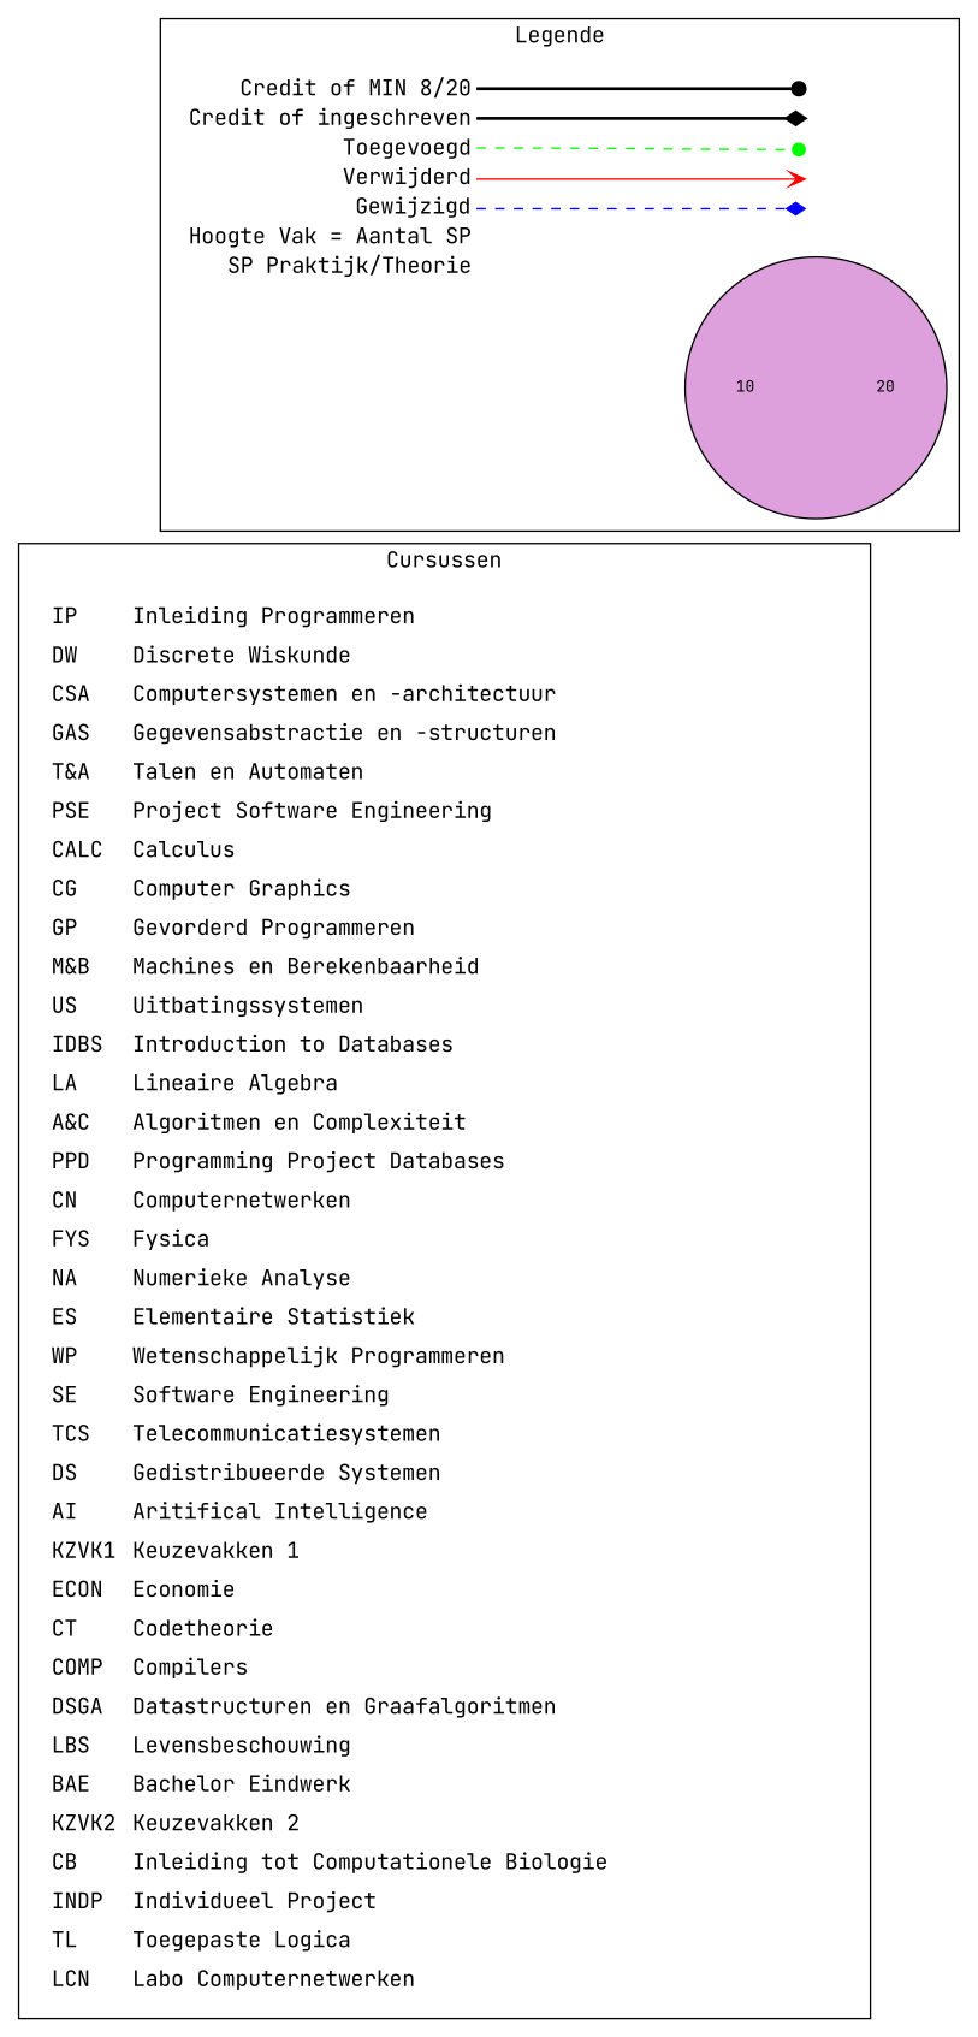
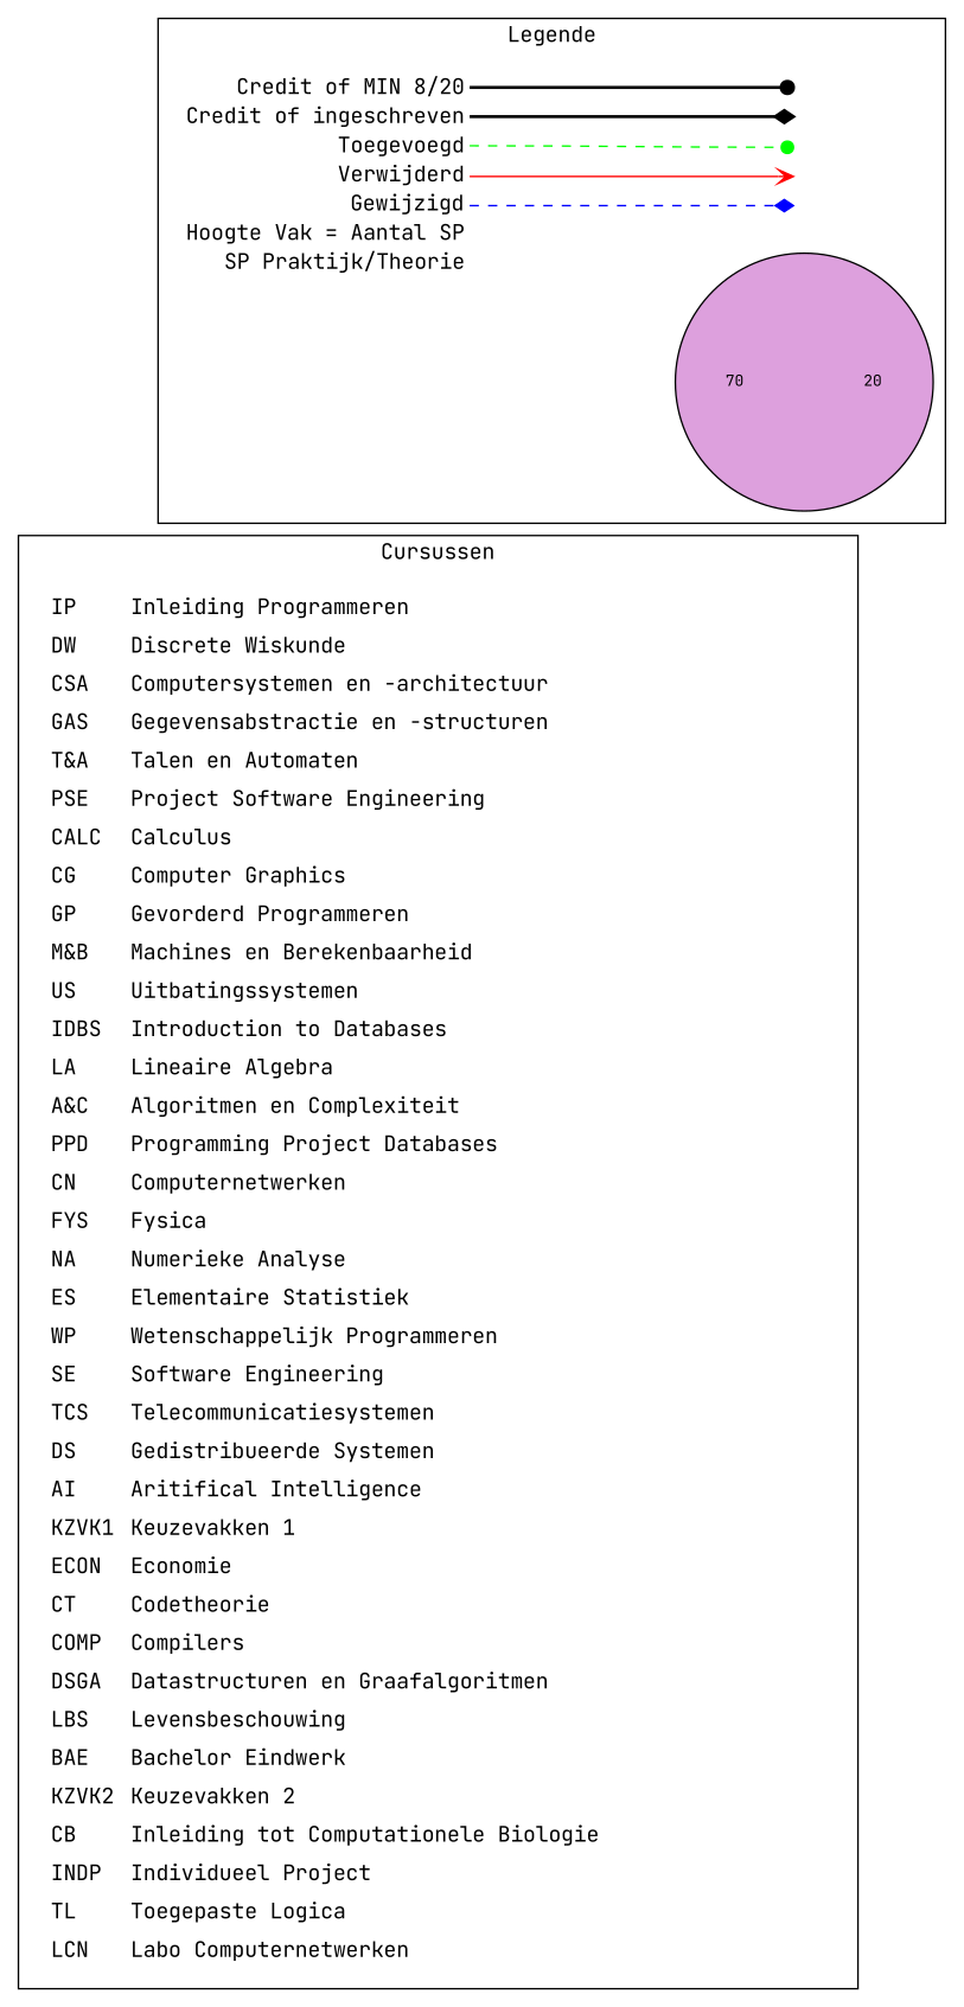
  digraph {
    rankdir=LR
    fontname="JetBrains Mono"
    node [shape=plaintext fontname="JetBrains Mono"]
    edge [headport="i1:w" style=invis tailport="i1:e" fontname="JetBrains Mono"]
    n1 [label=<<table border="0" cellpadding="5" cellspacing="0" cellborder="0">       <tr><td align="left" port="i1">IP</td><td align="left">Inleiding Programmeren</td></tr>       <tr><td align="left" port="i1">DW</td><td align="left">Discrete Wiskunde</td></tr>       <tr><td align="left" port="i1">CSA</td><td align="left">Computersystemen en -architectuur</td></tr>       <tr><td align="left" port="i1">GAS</td><td align="left">Gegevensabstractie en -structuren</td></tr>       <tr><td align="left" port="i1">T&amp;A</td><td align="left">Talen en Automaten</td></tr>       <tr><td align="left" port="i1">PSE</td><td align="left">Project Software Engineering</td></tr>       <tr><td align="left" port="i1">CALC</td><td align="left">Calculus</td></tr>       <tr><td align="left" port="i1">CG</td><td align="left">Computer Graphics</td></tr>       <tr><td align="left" port="i1">GP</td><td align="left">Gevorderd Programmeren</td></tr>       <tr><td align="left" port="i1">M&amp;B</td><td align="left">Machines en Berekenbaarheid</td></tr>       <tr><td align="left" port="i1">US</td><td align="left">Uitbatingssystemen</td></tr>       <tr><td align="left" port="i1">IDBS</td><td align="left">Introduction to Databases</td></tr>       <tr><td align="left" port="i1">LA</td><td align="left">Lineaire Algebra</td></tr>       <tr><td align="left" port="i1">A&amp;C</td><td align="left">Algoritmen en Complexiteit</td></tr>       <tr><td align="left" port="i1">PPD</td><td align="left">Programming Project Databases</td></tr>       <tr><td align="left" port="i1">CN</td><td align="left">Computernetwerken</td></tr>       <tr><td align="left" port="i1">FYS</td><td align="left">Fysica</td></tr>       <tr><td align="left" port="i1">NA</td><td align="left">Numerieke Analyse</td></tr>       <tr><td align="left" port="i1">ES</td><td align="left">Elementaire Statistiek</td></tr>       <tr><td align="left" port="i1">WP</td><td align="left">Wetenschappelijk Programmeren</td></tr>       <tr><td align="left" port="i1">SE</td><td align="left">Software Engineering</td></tr>       <tr><td align="left" port="i1">TCS</td><td align="left">Telecommunicatiesystemen</td></tr>       <tr><td align="left" port="i1">DS</td><td align="left">Gedistribueerde Systemen</td></tr>       <tr><td align="left" port="i1">AI</td><td align="left">Aritifical Intelligence</td></tr>       <tr><td align="left" port="i1">KZVK1</td><td align="left">Keuzevakken 1</td></tr>       <tr><td align="left" port="i1">ECON</td><td align="left">Economie</td></tr>       <tr><td align="left" port="i1">CT</td><td align="left">Codetheorie</td></tr>       <tr><td align="left" port="i1">COMP</td><td align="left">Compilers</td></tr>       <tr><td align="left" port="i1">DSGA</td><td align="left">Datastructuren en Graafalgoritmen</td></tr>       <tr><td align="left" port="i1">LBS</td><td align="left">Levensbeschouwing</td></tr>       <tr><td align="left" port="i1">BAE</td><td align="left">Bachelor Eindwerk</td></tr>       <tr><td align="left" port="i1">KZVK2</td><td align="left">Keuzevakken 2</td></tr>       <tr><td align="left" port="i1">CB</td><td align="left">Inleiding tot Computationele Biologie</td></tr>       <tr><td align="left" port="i1">INDP</td><td align="left">Individueel Project</td></tr>       <tr><td align="left" port="i1">TL</td><td align="left">Toegepaste Logica</td></tr>       <tr><td align="left" port="i1">LCN</td><td align="left">Labo Computernetwerken</td></tr>       </table>>]
    n2 [label=<<table border="0" cellpadding="2" cellspacing="0" cellborder="0">       <tr><td port="i1">&nbsp;</td></tr>       <tr><td port="i2">&nbsp;</td></tr>       <tr><td port="i3">&nbsp;</td></tr>       <tr><td port="i4">&nbsp;</td></tr>       <tr><td port="i5">&nbsp;</td></tr>       </table>>]
    n3 [label=<<table border="0" cellpadding="2" cellspacing="0" cellborder="0">       <tr><td align="right" port="i1">Credit of MIN 8/20</td></tr>       <tr><td align="right" port="i2">Credit of ingeschreven</td></tr>       <tr><td align="right" port="i3">Toegevoegd</td></tr>       <tr><td align="right" port="i4">Verwijderd</td></tr>       <tr><td align="right" port="i5">Gewijzigd</td></tr>       <tr><td align="right" port="i6">Hoogte Vak = Aantal SP</td></tr>       <tr><td align="right" port="i7">SP Praktijk/Theorie</td></tr>       </table>>]
    n4 [label=<<table border="0" cellpadding="2" cellspacing="0" cellborder="0">       <tr><td port="i1">&nbsp;</td></tr>       <tr><td port="i2">&nbsp;</td></tr>       <tr><td port="i3">&nbsp;</td></tr>       <tr><td port="i4">&nbsp;</td></tr>       <tr><td port="i5">&nbsp;</td></tr>       </table>>]
-   n5 [color="forestgreen;0.33:orange" fontsize=10 height=0.10 label="10             20" shape=circle style="striped,filled" fillcolor=plum]
+   n5 [color="forestgreen;0.33:orange" fontsize=10 height=0.10 label="70             20" shape=circle style="striped,filled" fillcolor=plum]
    subgraph cluster_1 {
      label=Cursussen
      n1
      n2
    }
    subgraph cluster_2 {
      label=Legende
      n3
      n4
      n5
    }
    n1 -> n2
    n3 -> n4 [style=bold arrowhead=dot]
    n3 -> n4 [headport="i2:w" style=bold tailport="i2:e" arrowhead=diamond]
    n3 -> n4 [color=green headport="i3:w" tailport="i3:e" style=dashed arrowhead=dot]
    n3 -> n4 [color=red headport="i4:w" tailport="i4:e" style=solid arrowhead=vee]
    n3 -> n4 [color=blue headport="i5:w" tailport="i5:e" style=dashed arrowhead=diamond]
    n3 -> n5 [tailport=i7 headport=""]
  }
